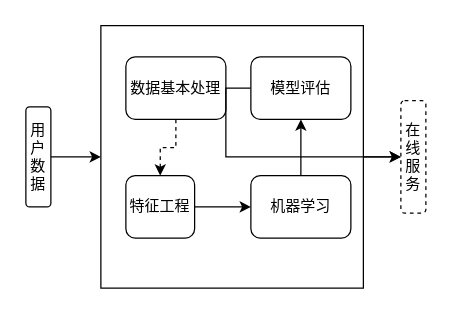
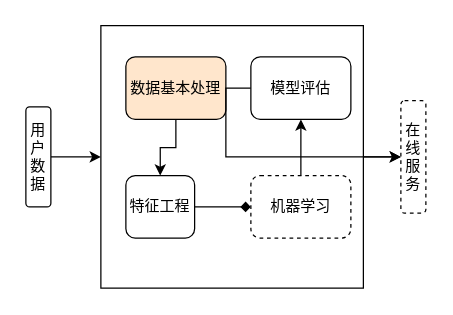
  <mxCell id="0" />
  <mxCell id="1" parent="0" />
  <mxCell id="2" style="edgeStyle=orthogonalEdgeStyle;rounded=0;orthogonalLoop=1;jettySize=auto;html=1;exitX=1;exitY=0.5;exitDx=0;exitDy=0;entryX=0;entryY=0.5;entryDx=0;entryDy=0;" parent="1" source="3" target="5" edge="1"><mxGeometry relative="1" as="geometry" /></mxCell>
  <mxCell id="3" value="用户数据" style="rounded=1;whiteSpace=wrap;html=1;" parent="1" vertex="1"><mxGeometry x="20" y="85" width="20" height="80" as="geometry" /></mxCell>
  <mxCell id="4" style="edgeStyle=orthogonalEdgeStyle;rounded=0;orthogonalLoop=1;jettySize=auto;html=1;exitX=1;exitY=0.5;exitDx=0;exitDy=0;entryX=0;entryY=0.5;entryDx=0;entryDy=0;" parent="1" source="5" target="14" edge="1"><mxGeometry relative="1" as="geometry" /></mxCell>
  <mxCell id="5" value="" style="whiteSpace=wrap;html=1;aspect=fixed;" parent="1" vertex="1"><mxGeometry x="80" y="20" width="210" height="210" as="geometry" /></mxCell>
- <mxCell id="6" style="edgeStyle=orthogonalEdgeStyle;rounded=0;orthogonalLoop=1;jettySize=auto;html=1;exitX=0.5;exitY=1;exitDx=0;exitDy=0;entryX=0.5;entryY=0;entryDx=0;entryDy=0;dashed=1;" parent="1" source="7" target="9" edge="1"><mxGeometry relative="1" as="geometry" /></mxCell>
- <mxCell id="7" value="数据基本处理" style="rounded=1;whiteSpace=wrap;html=1;" parent="1" vertex="1"><mxGeometry x="100" y="45" width="80" height="50" as="geometry" /></mxCell>
- <mxCell id="8" style="edgeStyle=orthogonalEdgeStyle;rounded=0;orthogonalLoop=1;jettySize=auto;html=1;exitX=1;exitY=0.5;exitDx=0;exitDy=0;entryX=0;entryY=0.5;entryDx=0;entryDy=0;" parent="1" source="9" target="13" edge="1"><mxGeometry relative="1" as="geometry" /></mxCell>
+ <mxCell id="6" style="edgeStyle=orthogonalEdgeStyle;rounded=0;orthogonalLoop=1;jettySize=auto;html=1;exitX=0.5;exitY=1;exitDx=0;exitDy=0;entryX=0.5;entryY=0;entryDx=0;entryDy=0;" parent="1" source="7" target="9" edge="1"><mxGeometry relative="1" as="geometry" /></mxCell>
+ <mxCell id="7" value="数据基本处理" style="rounded=1;whiteSpace=wrap;html=1;fillColor=#ffe6cc;" parent="1" vertex="1"><mxGeometry x="100" y="45" width="80" height="50" as="geometry" /></mxCell>
+ <mxCell id="8" style="edgeStyle=orthogonalEdgeStyle;rounded=0;orthogonalLoop=1;jettySize=auto;html=1;exitX=1;exitY=0.5;exitDx=0;exitDy=0;entryX=0;entryY=0.5;entryDx=0;entryDy=0;endArrow=diamond;" parent="1" source="9" target="13" edge="1"><mxGeometry relative="1" as="geometry" /></mxCell>
  <mxCell id="9" value="特征工程" style="rounded=1;whiteSpace=wrap;html=1;" parent="1" vertex="1"><mxGeometry x="100" y="140" width="55" height="50" as="geometry" /></mxCell>
  <mxCell id="10" style="edgeStyle=orthogonalEdgeStyle;rounded=0;orthogonalLoop=1;jettySize=auto;html=1;exitX=0;exitY=0.5;exitDx=0;exitDy=0;" parent="1" source="11" target="14" edge="1"><mxGeometry relative="1" as="geometry" /></mxCell>
  <mxCell id="11" value="模型评估" style="rounded=1;whiteSpace=wrap;html=1;" parent="1" vertex="1"><mxGeometry x="200" y="45" width="80" height="50" as="geometry" /></mxCell>
  <mxCell id="12" style="edgeStyle=orthogonalEdgeStyle;rounded=0;orthogonalLoop=1;jettySize=auto;html=1;exitX=0.5;exitY=0;exitDx=0;exitDy=0;" parent="1" source="13" edge="1"><mxGeometry relative="1" as="geometry"><mxPoint x="240" y="95" as="targetPoint" /></mxGeometry></mxCell>
- <mxCell id="13" value="机器学习" style="rounded=1;whiteSpace=wrap;html=1;" parent="1" vertex="1"><mxGeometry x="200" y="140" width="80" height="50" as="geometry" /></mxCell>
+ <mxCell id="13" value="机器学习" style="rounded=1;whiteSpace=wrap;html=1;dashed=1;" parent="1" vertex="1"><mxGeometry x="200" y="140" width="80" height="50" as="geometry" /></mxCell>
  <mxCell id="14" value="在线服务" style="rounded=1;whiteSpace=wrap;html=1;dashed=1;" parent="1" vertex="1"><mxGeometry x="320" y="80" width="20" height="90" as="geometry" /></mxCell>
